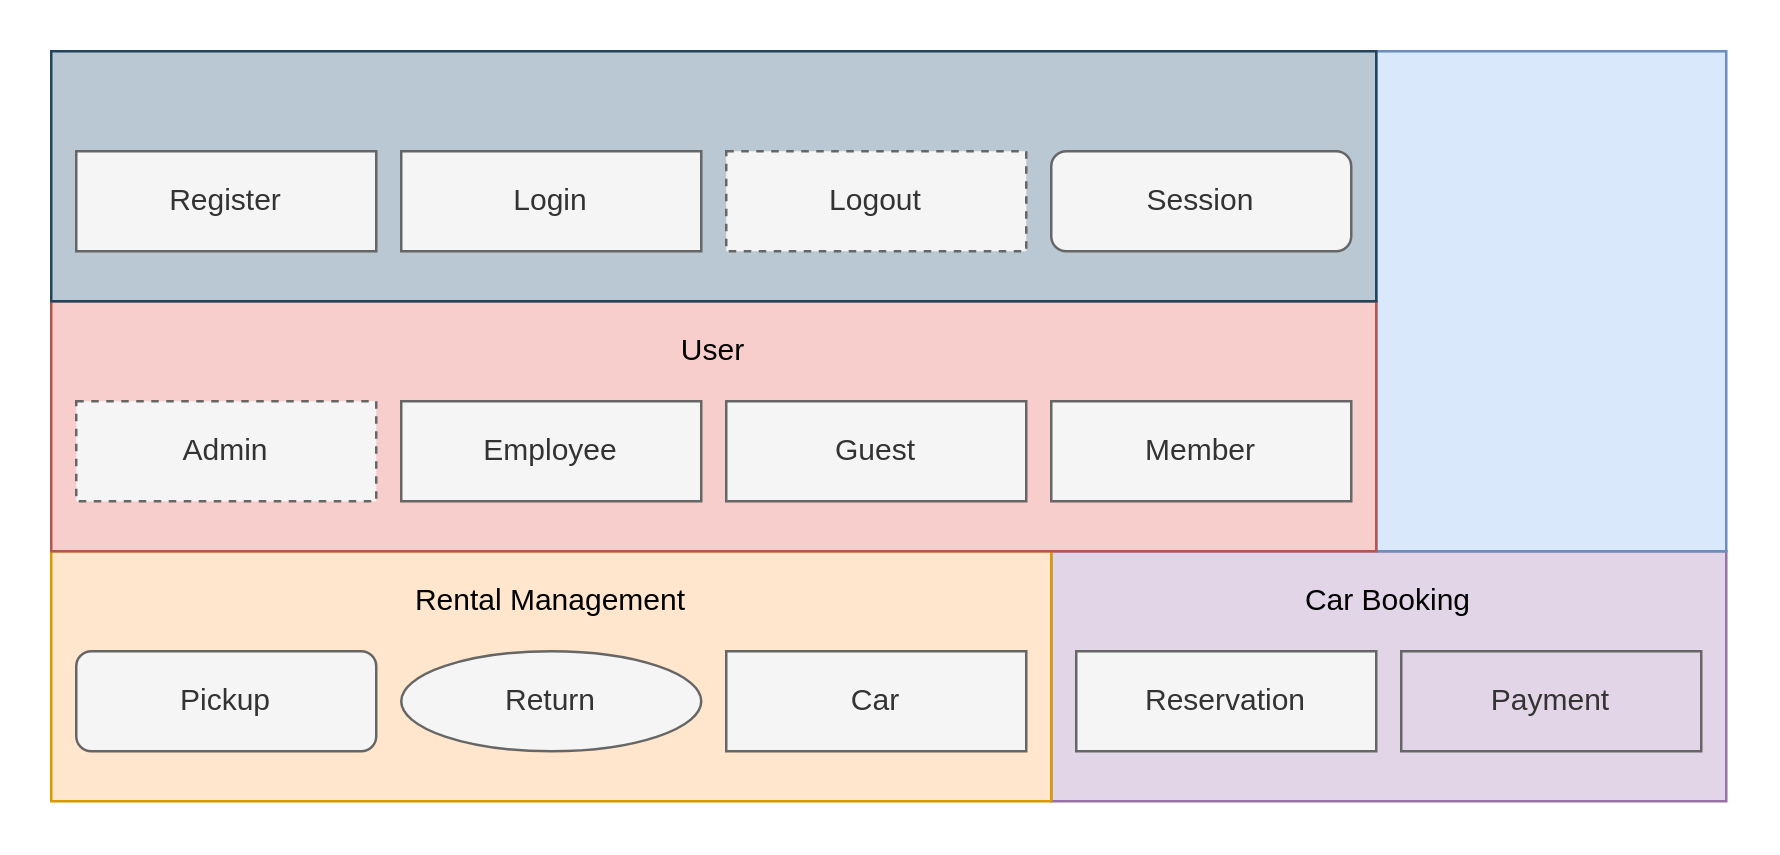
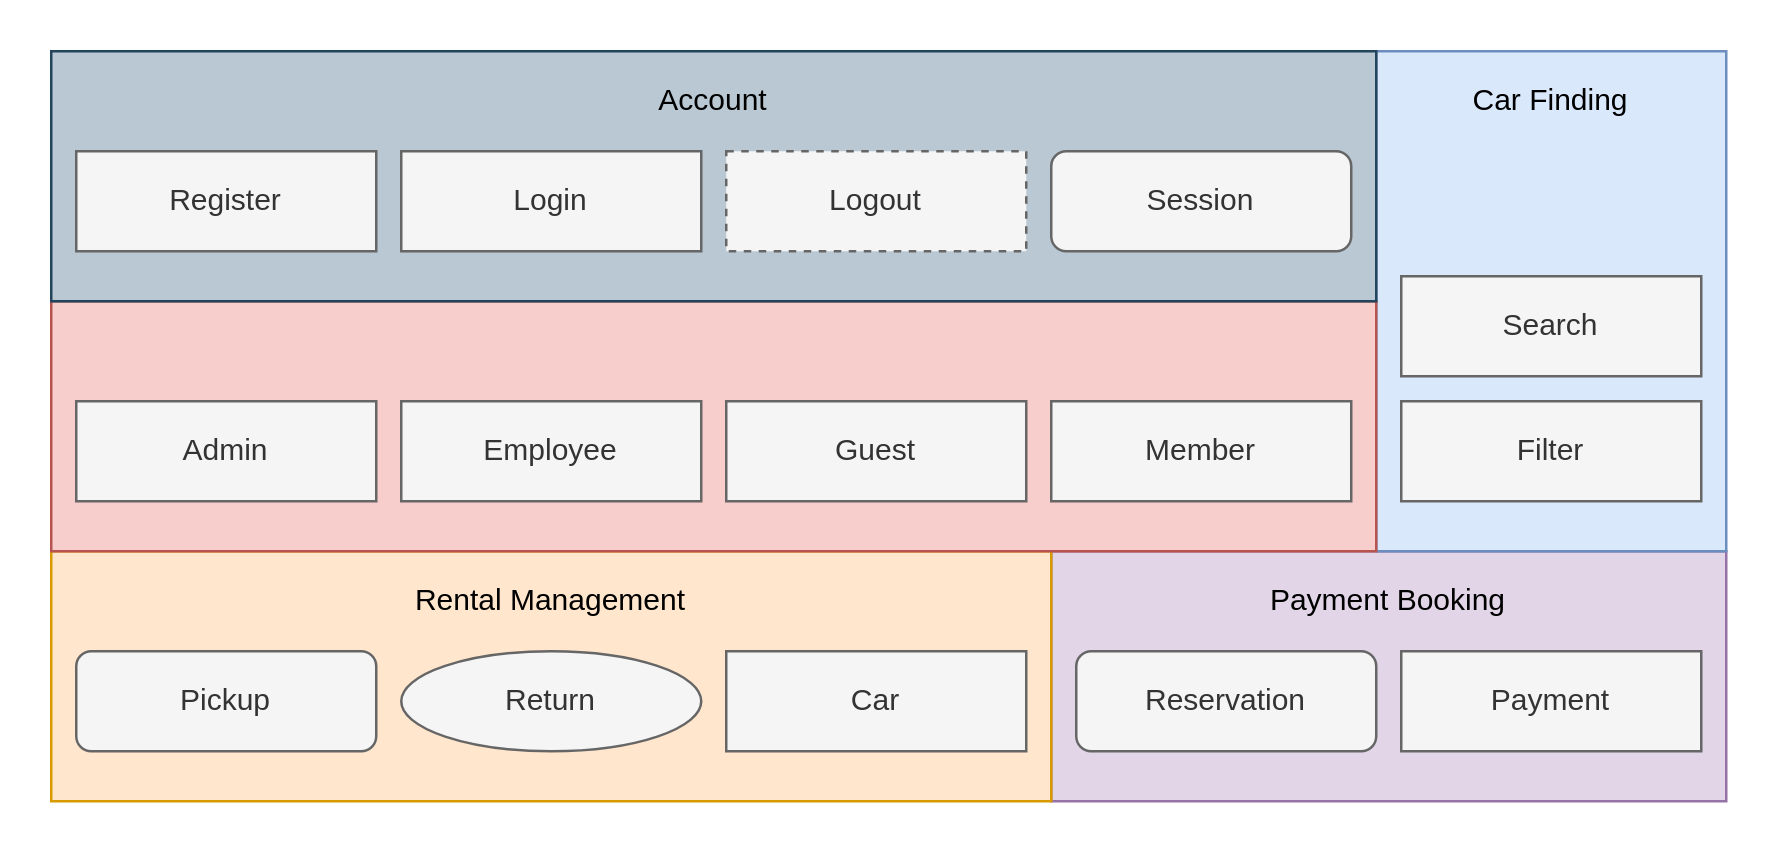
  <mxCell id="0" />
  <mxCell id="1" parent="0" />
  <mxCell id="2" value="" style="rounded=0;whiteSpace=wrap;html=1;fillColor=#e1d5e7;strokeColor=#9673a6;" vertex="1" parent="1"><mxGeometry x="420" y="220" width="270" height="100" as="geometry" /></mxCell>
  <mxCell id="3" value="" style="rounded=0;whiteSpace=wrap;html=1;fillColor=#ffe6cc;strokeColor=#d79b00;" vertex="1" parent="1"><mxGeometry x="20" y="220" width="400" height="100" as="geometry" /></mxCell>
  <mxCell id="4" value="" style="rounded=0;whiteSpace=wrap;html=1;fillColor=#dae8fc;strokeColor=#6c8ebf;" vertex="1" parent="1"><mxGeometry x="550" y="20" width="140" height="200" as="geometry" /></mxCell>
  <mxCell id="5" value="" style="rounded=0;whiteSpace=wrap;html=1;fillColor=#f8cecc;strokeColor=#b85450;" vertex="1" parent="1"><mxGeometry x="20" y="120" width="530" height="100" as="geometry" /></mxCell>
- <mxCell id="6" value="Admin" style="rounded=0;whiteSpace=wrap;html=1;fillColor=#f5f5f5;strokeColor=#666666;fontColor=#333333;dashed=1;" vertex="1" parent="1"><mxGeometry x="30" y="160" width="120" height="40" as="geometry" /></mxCell>
+ <mxCell id="6" value="Admin" style="rounded=0;whiteSpace=wrap;html=1;fillColor=#f5f5f5;strokeColor=#666666;fontColor=#333333;" vertex="1" parent="1"><mxGeometry x="30" y="160" width="120" height="40" as="geometry" /></mxCell>
  <mxCell id="7" value="Employee" style="rounded=0;whiteSpace=wrap;html=1;fillColor=#f5f5f5;strokeColor=#666666;fontColor=#333333;" vertex="1" parent="1"><mxGeometry x="160" y="160" width="120" height="40" as="geometry" /></mxCell>
  <mxCell id="8" value="Guest" style="rounded=0;whiteSpace=wrap;html=1;fillColor=#f5f5f5;strokeColor=#666666;fontColor=#333333;" vertex="1" parent="1"><mxGeometry x="290" y="160" width="120" height="40" as="geometry" /></mxCell>
  <mxCell id="9" value="Member" style="rounded=0;whiteSpace=wrap;html=1;fillColor=#f5f5f5;strokeColor=#666666;fontColor=#333333;" vertex="1" parent="1"><mxGeometry x="420" y="160" width="120" height="40" as="geometry" /></mxCell>
  <mxCell id="10" value="" style="rounded=0;whiteSpace=wrap;html=1;fillColor=#bac8d3;strokeColor=#23445d;" vertex="1" parent="1"><mxGeometry x="20" y="20" width="530" height="100" as="geometry" /></mxCell>
  <mxCell id="11" value="Session" style="whiteSpace=wrap;html=1;fillColor=#f5f5f5;strokeColor=#666666;fontColor=#333333;rounded=1;" vertex="1" parent="1"><mxGeometry x="420" y="60" width="120" height="40" as="geometry" /></mxCell>
- <mxCell id="13" value="Reservation" style="rounded=0;whiteSpace=wrap;html=1;fillColor=#f5f5f5;strokeColor=#666666;fontColor=#333333;" vertex="1" parent="1"><mxGeometry x="430" y="260" width="120" height="40" as="geometry" /></mxCell>
- <mxCell id="14" value="Payment" style="rounded=0;whiteSpace=wrap;html=1;fillColor=#e1d5e7;strokeColor=#666666;fontColor=#333333;" vertex="1" parent="1"><mxGeometry x="560" y="260" width="120" height="40" as="geometry" /></mxCell>
+ <mxCell id="12" value="Search" style="rounded=0;whiteSpace=wrap;html=1;fillColor=#f5f5f5;strokeColor=#666666;fontColor=#333333;" vertex="1" parent="1"><mxGeometry x="560" y="110" width="120" height="40" as="geometry" /></mxCell>
+ <mxCell id="13" value="Reservation" style="whiteSpace=wrap;html=1;fillColor=#f5f5f5;strokeColor=#666666;fontColor=#333333;rounded=1;" vertex="1" parent="1"><mxGeometry x="430" y="260" width="120" height="40" as="geometry" /></mxCell>
+ <mxCell id="14" value="Payment" style="rounded=0;whiteSpace=wrap;html=1;fillColor=#f5f5f5;strokeColor=#666666;fontColor=#333333;" vertex="1" parent="1"><mxGeometry x="560" y="260" width="120" height="40" as="geometry" /></mxCell>
  <mxCell id="15" value="Pickup" style="whiteSpace=wrap;html=1;fillColor=#f5f5f5;strokeColor=#666666;fontColor=#333333;rounded=1;" vertex="1" parent="1"><mxGeometry x="30" y="260" width="120" height="40" as="geometry" /></mxCell>
  <mxCell id="16" value="Return" style="ellipse;whiteSpace=wrap;html=1;fillColor=#f5f5f5;strokeColor=#666666;fontColor=#333333;" vertex="1" parent="1"><mxGeometry x="160" y="260" width="120" height="40" as="geometry" /></mxCell>
  <mxCell id="17" value="Register" style="rounded=0;whiteSpace=wrap;html=1;fillColor=#f5f5f5;strokeColor=#666666;fontColor=#333333;" vertex="1" parent="1"><mxGeometry x="30" y="60" width="120" height="40" as="geometry" /></mxCell>
  <mxCell id="18" value="Login" style="rounded=0;whiteSpace=wrap;html=1;fillColor=#f5f5f5;strokeColor=#666666;fontColor=#333333;" vertex="1" parent="1"><mxGeometry x="160" y="60" width="120" height="40" as="geometry" /></mxCell>
  <mxCell id="19" value="Logout" style="rounded=0;whiteSpace=wrap;html=1;fillColor=#f5f5f5;strokeColor=#666666;fontColor=#333333;dashed=1;" vertex="1" parent="1"><mxGeometry x="290" y="60" width="120" height="40" as="geometry" /></mxCell>
  <mxCell id="20" value="Car" style="rounded=0;whiteSpace=wrap;html=1;fillColor=#f5f5f5;strokeColor=#666666;fontColor=#333333;" vertex="1" parent="1"><mxGeometry x="290" y="260" width="120" height="40" as="geometry" /></mxCell>
- <mxCell id="21" value="User" style="text;html=1;strokeColor=none;fillColor=none;align=center;verticalAlign=middle;whiteSpace=wrap;rounded=0;" vertex="1" parent="1"><mxGeometry x="30" y="130" width="510" height="20" as="geometry" /></mxCell>
+ <mxCell id="22" value="Account" style="text;html=1;strokeColor=none;fillColor=none;align=center;verticalAlign=middle;whiteSpace=wrap;rounded=0;" vertex="1" parent="1"><mxGeometry x="30" y="30" width="510" height="20" as="geometry" /></mxCell>
+ <mxCell id="23" value="Filter" style="rounded=0;whiteSpace=wrap;html=1;fillColor=#f5f5f5;strokeColor=#666666;fontColor=#333333;" vertex="1" parent="1"><mxGeometry x="560" y="160" width="120" height="40" as="geometry" /></mxCell>
+ <mxCell id="24" value="Car Finding" style="text;html=1;strokeColor=none;fillColor=none;align=center;verticalAlign=middle;whiteSpace=wrap;rounded=0;" vertex="1" parent="1"><mxGeometry x="560" y="30" width="120" height="20" as="geometry" /></mxCell>
  <mxCell id="25" value="Rental Management" style="text;html=1;strokeColor=none;fillColor=none;align=center;verticalAlign=middle;whiteSpace=wrap;rounded=0;" vertex="1" parent="1"><mxGeometry x="30" y="230" width="380" height="20" as="geometry" /></mxCell>
- <mxCell id="26" value="Car Booking" style="text;html=1;strokeColor=none;fillColor=none;align=center;verticalAlign=middle;whiteSpace=wrap;rounded=0;" vertex="1" parent="1"><mxGeometry x="430" y="230" width="250" height="20" as="geometry" /></mxCell>
+ <mxCell id="26" value="Payment Booking" style="text;html=1;strokeColor=none;fillColor=none;align=center;verticalAlign=middle;whiteSpace=wrap;rounded=0;" vertex="1" parent="1"><mxGeometry x="430" y="230" width="250" height="20" as="geometry" /></mxCell>
